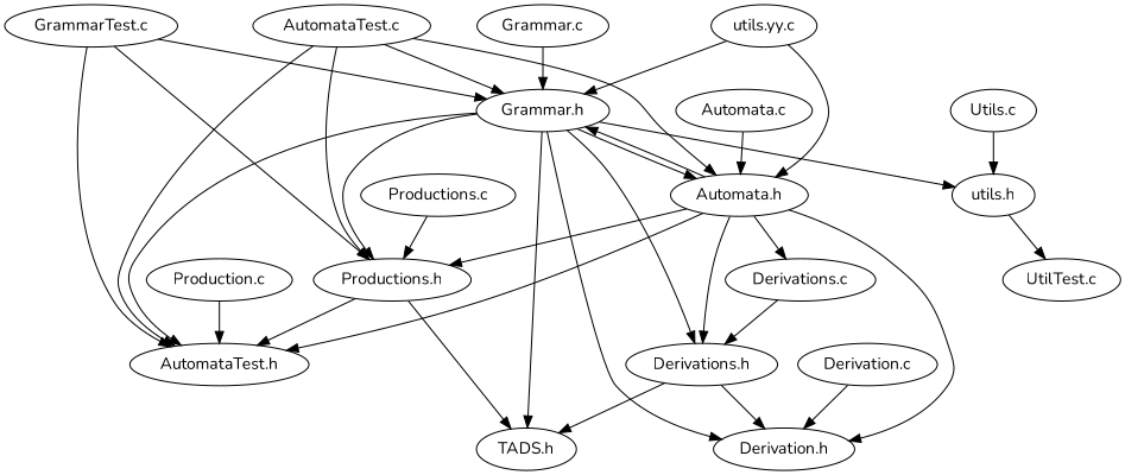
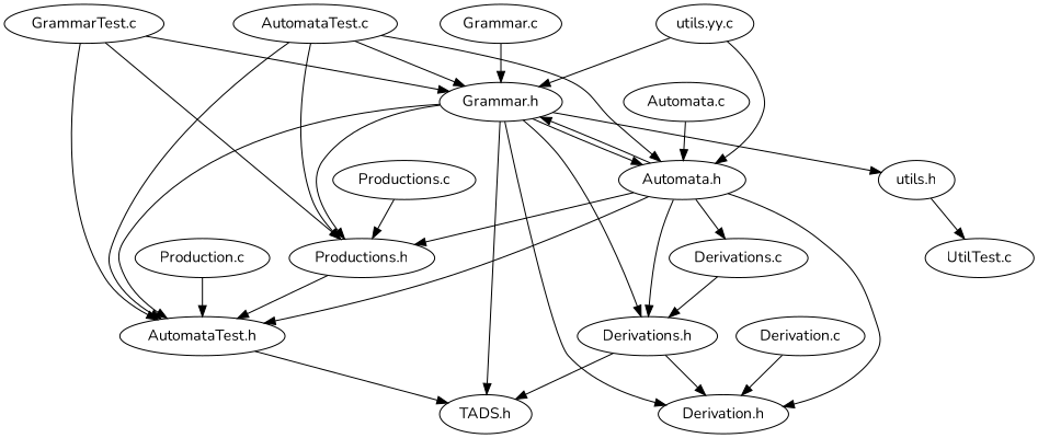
  digraph {
    clusterrank=local
    fontname=Nunito
    fontsize=16
    node [fontname=Nunito]
    edge [fontname=Nunito]
    "Grammar.h"
    "Productions.h"
    "TADS.h"
    "Automata.h"
    n5 [label="AutomataTest.h"]
    "Derivations.h"
    "Derivation.h"
    "utils.h"
    "Derivations.c"
    "UtilTest.c"
    "AutomataTest.c"
    n12 [label="utils.yy.c"]
    "Production.c"
    "Grammar.c"
-   "Utils.c"
    "GrammarTest.c"
    "Derivation.c"
    "Automata.c"
    "Productions.c"
    "Grammar.h" -> "Productions.h"
    "Grammar.h" -> "TADS.h"
    "Grammar.h" -> "Automata.h"
    "Grammar.h" -> n5
    "Grammar.h" -> "Derivations.h"
    "Grammar.h" -> "Derivation.h"
    "Grammar.h" -> "utils.h"
-   "Productions.h" -> "TADS.h"
+   n5 -> "TADS.h"
    "Productions.h" -> n5
    "Automata.h" -> "Grammar.h"
    "Automata.h" -> "Productions.h"
    "Automata.h" -> n5
    "Automata.h" -> "Derivations.h"
    "Automata.h" -> "Derivation.h"
    "Automata.h" -> "Derivations.c"
    "Derivations.h" -> "TADS.h"
    "Derivations.h" -> "Derivation.h"
    "utils.h" -> "UtilTest.c"
    "Derivations.c" -> "Derivations.h"
    "AutomataTest.c" -> "Grammar.h"
    "AutomataTest.c" -> "Productions.h"
    "AutomataTest.c" -> "Automata.h"
    "AutomataTest.c" -> n5
    n12 -> "Grammar.h"
    n12 -> "Automata.h"
    "Production.c" -> n5
    "Grammar.c" -> "Grammar.h"
-   "Utils.c" -> "utils.h"
    "GrammarTest.c" -> "Grammar.h"
    "GrammarTest.c" -> "Productions.h"
    "GrammarTest.c" -> n5
    "Derivation.c" -> "Derivation.h"
    "Automata.c" -> "Automata.h"
    "Productions.c" -> "Productions.h"
  }
